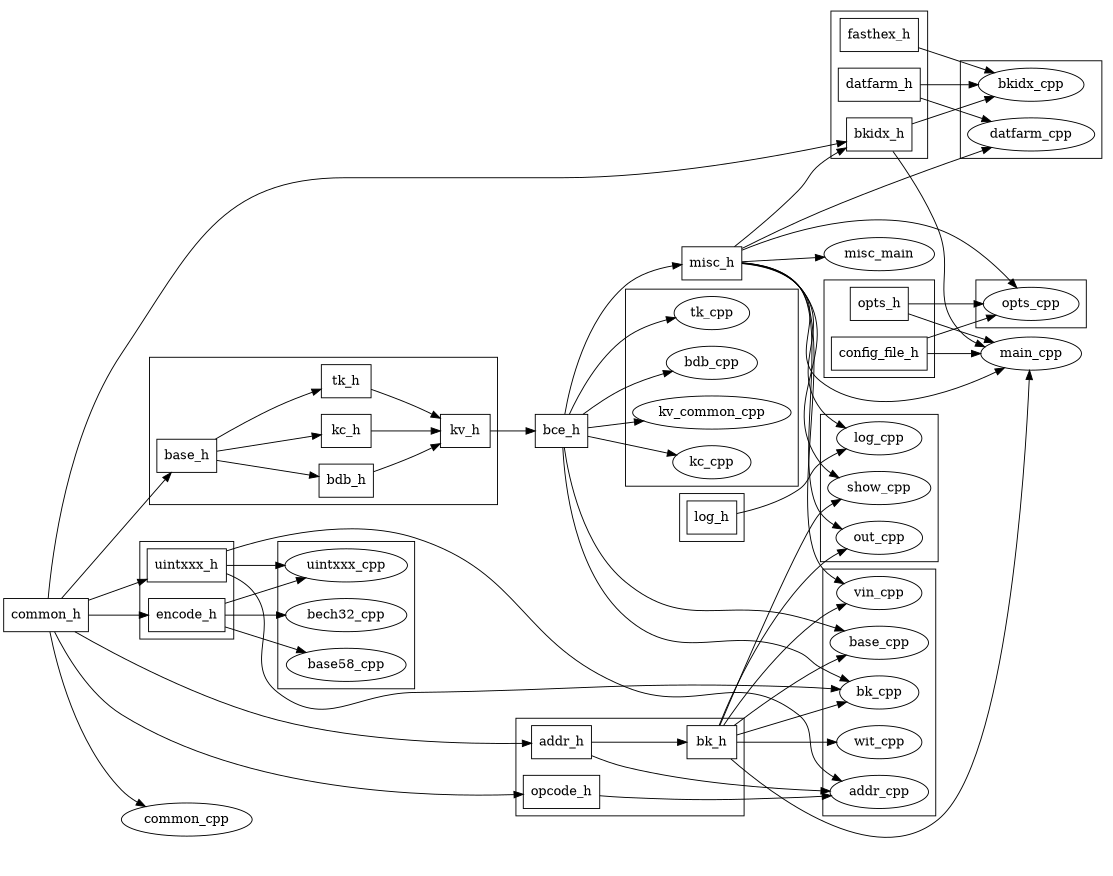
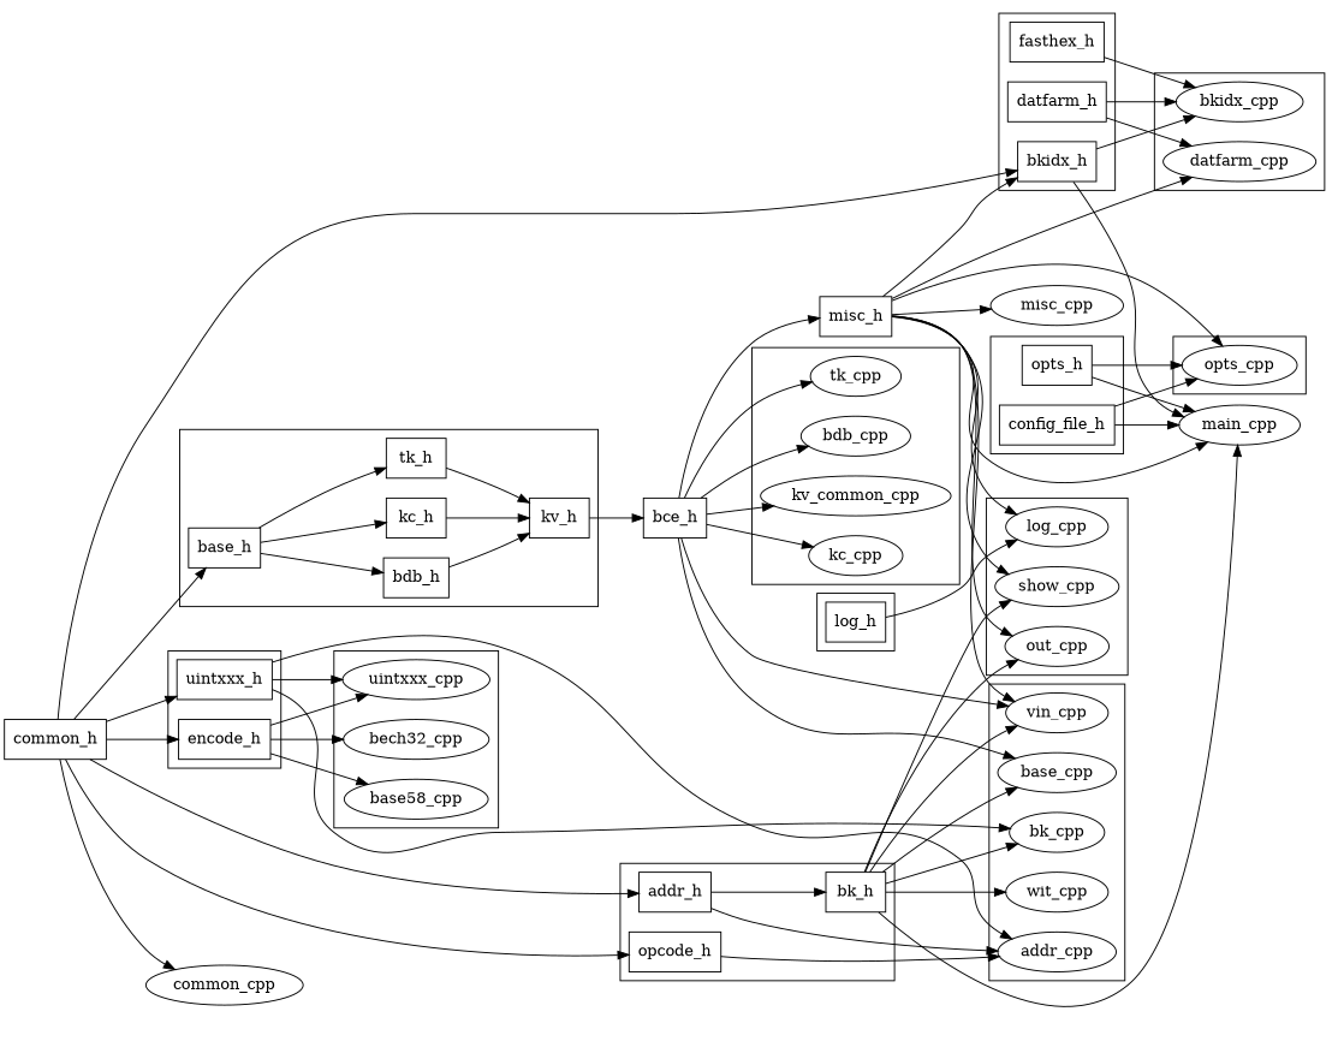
  digraph {
    rankdir=LR
    node [shape=ellipse]
    addr_h [shape=box]
    bk_h [shape=box]
    opcode_h [shape=box]
    config_file_h [shape=box]
    opts_h [shape=box]
    encode_h [shape=box]
    uintxxx_h [shape=box]
    base_h [shape=box]
    bdb_h [shape=box]
    kc_h [shape=box]
    kv_h [shape=box]
    tk_h [shape=box]
    bkidx_h [shape=box]
    datfarm_h [shape=box]
    fasthex_h [shape=box]
    log_h [shape=box]
    addr_cpp
    bk_cpp
    vin_cpp
    n20 [label=base_cpp]
    wit_cpp
    opts_cpp
    base58_cpp
    bech32_cpp
    uintxxx_cpp
    bdb_cpp
    kv_common_cpp
    kc_cpp
    tk_cpp
    bkidx_cpp
    datfarm_cpp
    log_cpp
    out_cpp
    show_cpp
    main_cpp
    bce_h [shape=box]
    misc_h [shape=box]
-   misc_cpp [label=misc_main]
+   misc_cpp
    common_h [shape=box]
    common_cpp
    subgraph cluster_1 {
      addr_h
      bk_h
      opcode_h
    }
    subgraph cluster_2 {
      config_file_h
      opts_h
    }
    subgraph cluster_3 {
      encode_h
      uintxxx_h
    }
    subgraph cluster_4 {
      base_h
      bdb_h
      kc_h
      kv_h
      tk_h
    }
    subgraph cluster_5 {
      bkidx_h
      datfarm_h
      fasthex_h
    }
    subgraph cluster_6 {
      log_h
    }
    subgraph cluster_7 {
      addr_cpp
      bk_cpp
      vin_cpp
      n20
      wit_cpp
    }
    subgraph cluster_8 {
      opts_cpp
    }
    subgraph cluster_9 {
      base58_cpp
      bech32_cpp
      uintxxx_cpp
    }
    subgraph cluster_10 {
      bdb_cpp
      kv_common_cpp
      kc_cpp
      tk_cpp
    }
    subgraph cluster_11 {
      bkidx_cpp
      datfarm_cpp
    }
    subgraph cluster_12 {
      log_cpp
      out_cpp
      show_cpp
    }
    addr_h -> bk_h
    addr_h -> addr_cpp
    bk_h -> bk_cpp
    bk_h -> vin_cpp
    bk_h -> n20
    bk_h -> wit_cpp
    bk_h -> out_cpp
    bk_h -> show_cpp
    bk_h -> main_cpp
    opcode_h -> addr_cpp
    config_file_h -> opts_cpp
    config_file_h -> main_cpp
    opts_h -> opts_cpp
    opts_h -> main_cpp
    encode_h -> base58_cpp
    encode_h -> bech32_cpp
    encode_h -> uintxxx_cpp
    uintxxx_h -> addr_cpp
    uintxxx_h -> bk_cpp
    uintxxx_h -> uintxxx_cpp
    base_h -> bdb_h
    base_h -> kc_h
    base_h -> tk_h
    bdb_h -> kv_h
    kc_h -> kv_h
    kv_h -> bce_h
    tk_h -> kv_h
    bkidx_h -> bkidx_cpp
    bkidx_h -> main_cpp
    datfarm_h -> bkidx_cpp
    datfarm_h -> datfarm_cpp
    fasthex_h -> bkidx_cpp
    log_h -> log_cpp
-   bce_h -> bk_cpp
+   bce_h -> vin_cpp
    bce_h -> n20
    bce_h -> bdb_cpp
    bce_h -> kv_common_cpp
    bce_h -> kc_cpp
    bce_h -> tk_cpp
    bce_h -> misc_h
    misc_h -> bkidx_h
    misc_h -> vin_cpp
    misc_h -> opts_cpp
    misc_h -> datfarm_cpp
    misc_h -> log_cpp
    misc_h -> out_cpp
    misc_h -> show_cpp
    misc_h -> main_cpp
    misc_h -> misc_cpp
    common_h -> addr_h
    common_h -> opcode_h
    common_h -> encode_h
    common_h -> uintxxx_h
    common_h -> base_h
    common_h -> bkidx_h
    common_h -> common_cpp
  }
